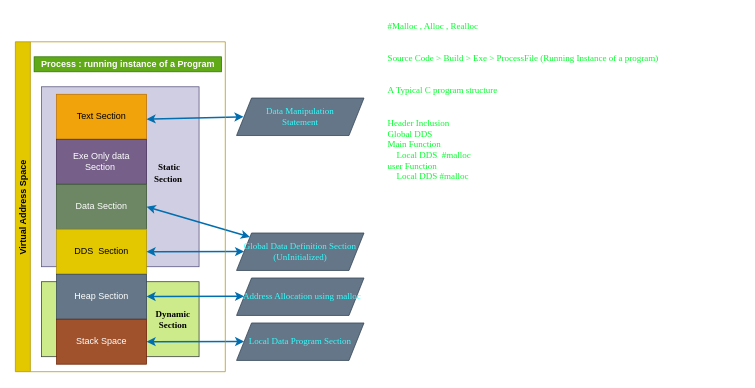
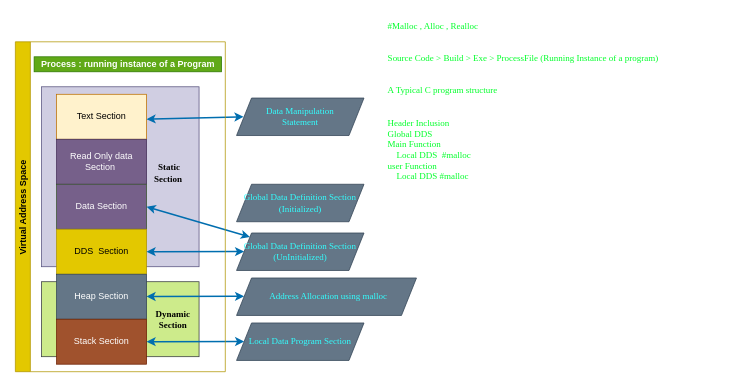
  <mxCell id="0" />
  <mxCell id="1" parent="0" />
  <mxCell id="2" value="" style="rounded=0;whiteSpace=wrap;html=1;fontFamily=Verdana;fillColor=#cdeb8b;strokeColor=#36393d;" parent="1" vertex="1"><mxGeometry x="55" y="375" width="210" height="100" as="geometry" /></mxCell>
  <mxCell id="3" value="" style="rounded=0;whiteSpace=wrap;html=1;fontFamily=Verdana;fillColor=#d0cee2;strokeColor=#56517e;" parent="1" vertex="1"><mxGeometry x="55" y="115" width="210" height="240" as="geometry" /></mxCell>
- <mxCell id="4" value="Text Section" style="rounded=0;whiteSpace=wrap;html=1;fillColor=#f0a30a;fontColor=#000000;strokeColor=#BD7000;" parent="1" vertex="1"><mxGeometry x="75" y="125" width="120" height="60" as="geometry" /></mxCell>
- <mxCell id="5" value="Exe Only data Section&amp;nbsp;" style="rounded=0;whiteSpace=wrap;html=1;fillColor=#76608a;fontColor=#ffffff;strokeColor=#432D57;" parent="1" vertex="1"><mxGeometry x="75" y="185" width="120" height="60" as="geometry" /></mxCell>
- <mxCell id="6" value="Data Section&lt;br&gt;" style="rounded=0;whiteSpace=wrap;html=1;fillColor=#6d8764;fontColor=#ffffff;strokeColor=#3A5431;" parent="1" vertex="1"><mxGeometry x="75" y="245" width="120" height="60" as="geometry" /></mxCell>
+ <mxCell id="4" value="Text Section" style="rounded=0;whiteSpace=wrap;html=1;fillColor=#fff2cc;fontColor=#000000;strokeColor=#BD7000;" parent="1" vertex="1"><mxGeometry x="75" y="125" width="120" height="60" as="geometry" /></mxCell>
+ <mxCell id="5" value="Read Only data Section&amp;nbsp;" style="rounded=0;whiteSpace=wrap;html=1;fillColor=#76608a;fontColor=#ffffff;strokeColor=#432D57;" parent="1" vertex="1"><mxGeometry x="75" y="185" width="120" height="60" as="geometry" /></mxCell>
+ <mxCell id="6" value="Data Section&lt;br&gt;" style="rounded=0;whiteSpace=wrap;html=1;fillColor=#76608a;fontColor=#ffffff;strokeColor=#3A5431;" parent="1" vertex="1"><mxGeometry x="75" y="245" width="120" height="60" as="geometry" /></mxCell>
  <mxCell id="7" value="DDS&amp;nbsp;&amp;nbsp;Section" style="rounded=0;whiteSpace=wrap;html=1;fillColor=#e3c800;fontColor=#000000;strokeColor=#B09500;" parent="1" vertex="1"><mxGeometry x="75" y="305" width="120" height="60" as="geometry" /></mxCell>
  <mxCell id="8" value="Heap&amp;nbsp;Section" style="rounded=0;whiteSpace=wrap;html=1;fillColor=#647687;strokeColor=#314354;fontColor=#ffffff;" parent="1" vertex="1"><mxGeometry x="75" y="365" width="120" height="60" as="geometry" /></mxCell>
- <mxCell id="9" value="Stack Space" style="rounded=0;whiteSpace=wrap;html=1;fillColor=#a0522d;fontColor=#ffffff;strokeColor=#6D1F00;" parent="1" vertex="1"><mxGeometry x="75" y="425" width="120" height="60" as="geometry" /></mxCell>
+ <mxCell id="9" value="Stack Section" style="rounded=0;whiteSpace=wrap;html=1;fillColor=#a0522d;fontColor=#ffffff;strokeColor=#6D1F00;" parent="1" vertex="1"><mxGeometry x="75" y="425" width="120" height="60" as="geometry" /></mxCell>
  <mxCell id="10" value="#Malloc , Alloc , Realloc&lt;br&gt;&lt;br&gt;&lt;br&gt;Source Code &amp;gt; Build &amp;gt; Exe &amp;gt; ProcessFile (Running Instance of a program)&lt;br&gt;&lt;br&gt;&lt;br&gt;A Typical C program structure&amp;nbsp;&lt;br&gt;&lt;br&gt;&lt;br&gt;Header Inclusion&lt;br&gt;Global DDS&amp;nbsp;&lt;br&gt;Main Function&amp;nbsp;&lt;br&gt;&amp;nbsp; &amp;nbsp; Local DDS&amp;nbsp; #malloc&lt;br&gt;user Function&lt;br&gt;&amp;nbsp; &amp;nbsp; Local DDS #malloc&amp;nbsp;&amp;nbsp;" style="text;whiteSpace=wrap;html=1;fontFamily=Verdana;fontStyle=0;fontColor=#00FF2A;" parent="1" vertex="1"><mxGeometry x="515" y="20" width="470" height="230" as="geometry" /></mxCell>
  <mxCell id="11" value="&lt;font color=&quot;#000000&quot;&gt;&lt;b&gt;Static &lt;br&gt;Section&amp;nbsp;&lt;/b&gt;&lt;/font&gt;" style="text;html=1;resizable=0;autosize=1;align=center;verticalAlign=middle;points=[];fillColor=none;strokeColor=none;rounded=0;fontFamily=Verdana;fontColor=#00FF2A;" parent="1" vertex="1"><mxGeometry x="190" y="215" width="70" height="30" as="geometry" /></mxCell>
  <mxCell id="12" value="Dynamic&lt;br&gt;Section" style="text;html=1;resizable=0;autosize=1;align=center;verticalAlign=middle;points=[];fillColor=none;strokeColor=none;rounded=0;fontFamily=Verdana;fontColor=#000000;fontStyle=1" parent="1" vertex="1"><mxGeometry x="195" y="410" width="70" height="30" as="geometry" /></mxCell>
+ <mxCell id="13" value="&lt;font color=&quot;#33ffff&quot;&gt;Global Data Definition Section (Initialized)&lt;/font&gt;" style="shape=parallelogram;perimeter=parallelogramPerimeter;whiteSpace=wrap;html=1;fixedSize=1;fontFamily=Verdana;fontColor=#ffffff;fillColor=#647687;strokeColor=#314354;" parent="1" vertex="1"><mxGeometry x="315" y="245" width="170" height="50" as="geometry" /></mxCell>
  <mxCell id="14" value="&lt;font color=&quot;#33ffff&quot;&gt;Global Data Definition Section (UnInitialized)&lt;/font&gt;" style="shape=parallelogram;perimeter=parallelogramPerimeter;whiteSpace=wrap;html=1;fixedSize=1;fontFamily=Verdana;fontColor=#ffffff;fillColor=#647687;strokeColor=#314354;" parent="1" vertex="1"><mxGeometry x="315" y="310" width="170" height="50" as="geometry" /></mxCell>
  <mxCell id="15" value="" style="endArrow=classic;startArrow=classic;html=1;fontFamily=Verdana;fontColor=#FF0000;fillColor=#1ba1e2;strokeColor=#006EAF;strokeWidth=2;exitX=1;exitY=0.5;exitDx=0;exitDy=0;" parent="1" source="6" target="14" edge="1"><mxGeometry width="50" height="50" relative="1" as="geometry"><mxPoint x="215" y="274.5" as="sourcePoint" /><mxPoint x="280" y="274.5" as="targetPoint" /></mxGeometry></mxCell>
  <mxCell id="16" value="" style="endArrow=classic;startArrow=classic;html=1;fontFamily=Verdana;fontColor=#FF0000;fillColor=#1ba1e2;strokeColor=#006EAF;strokeWidth=2;" parent="1" source="7" edge="1"><mxGeometry width="50" height="50" relative="1" as="geometry"><mxPoint x="235" y="334.5" as="sourcePoint" /><mxPoint x="325.091" y="334.773" as="targetPoint" /></mxGeometry></mxCell>
  <mxCell id="17" value="&lt;font color=&quot;#33ffff&quot;&gt;Local Data Program Section&lt;/font&gt;" style="shape=parallelogram;perimeter=parallelogramPerimeter;whiteSpace=wrap;html=1;fixedSize=1;fontFamily=Verdana;fontColor=#ffffff;fillColor=#647687;strokeColor=#314354;" parent="1" vertex="1"><mxGeometry x="315" y="430" width="170" height="50" as="geometry" /></mxCell>
  <mxCell id="18" value="" style="endArrow=classic;startArrow=classic;html=1;fontFamily=Verdana;fontColor=#FF0000;fillColor=#1ba1e2;strokeColor=#006EAF;strokeWidth=2;" parent="1" source="9" edge="1"><mxGeometry width="50" height="50" relative="1" as="geometry"><mxPoint x="235" y="454.5" as="sourcePoint" /><mxPoint x="325.091" y="454.773" as="targetPoint" /></mxGeometry></mxCell>
  <mxCell id="19" value="&lt;font color=&quot;#33ffff&quot;&gt;Data Manipulation&lt;br&gt;Statement&lt;br&gt;&lt;/font&gt;" style="shape=parallelogram;perimeter=parallelogramPerimeter;whiteSpace=wrap;html=1;fixedSize=1;fontFamily=Verdana;fontColor=#ffffff;fillColor=#647687;strokeColor=#314354;" parent="1" vertex="1"><mxGeometry x="315" y="130" width="170" height="50" as="geometry" /></mxCell>
  <mxCell id="20" value="" style="endArrow=classic;startArrow=classic;html=1;fontFamily=Verdana;fontColor=#FF0000;fillColor=#1ba1e2;strokeColor=#006EAF;strokeWidth=2;exitX=1;exitY=0.5;exitDx=0;exitDy=0;" parent="1" edge="1"><mxGeometry width="50" height="50" relative="1" as="geometry"><mxPoint x="195" y="158.15" as="sourcePoint" /><mxPoint x="324.261" y="154.997" as="targetPoint" /></mxGeometry></mxCell>
  <mxCell id="21" value="Virtual Address Space" style="swimlane;horizontal=0;fillColor=#e3c800;fontColor=#000000;strokeColor=#B09500;startSize=20;" vertex="1" parent="1"><mxGeometry x="20" y="55" width="280" height="440" as="geometry" /></mxCell>
  <mxCell id="22" value="&lt;b&gt;Process : running instance of a Program&lt;/b&gt;" style="text;html=1;resizable=0;autosize=1;align=center;verticalAlign=middle;points=[];fillColor=#60a917;strokeColor=#2D7600;rounded=0;fontColor=#ffffff;" parent="21" vertex="1"><mxGeometry x="25" y="20" width="250" height="20" as="geometry" /></mxCell>
  <mxCell id="23" value="" style="endArrow=classic;startArrow=classic;html=1;fontFamily=Verdana;fontColor=#FF0000;fillColor=#1ba1e2;strokeColor=#006EAF;strokeWidth=2;" edge="1" parent="21"><mxGeometry width="50" height="50" relative="1" as="geometry"><mxPoint x="175" y="339.658" as="sourcePoint" /><mxPoint x="305.091" y="339.503" as="targetPoint" /></mxGeometry></mxCell>
- <mxCell id="24" value="&lt;font color=&quot;#33ffff&quot;&gt;&amp;nbsp; Address Allocation using malloc&lt;/font&gt;" style="shape=parallelogram;perimeter=parallelogramPerimeter;whiteSpace=wrap;html=1;fixedSize=1;fontFamily=Verdana;fontColor=#ffffff;fillColor=#647687;strokeColor=#314354;" vertex="1" parent="1"><mxGeometry x="315" y="370" width="170" height="50" as="geometry" /></mxCell>
+ <mxCell id="24" value="&lt;font color=&quot;#33ffff&quot;&gt;&amp;nbsp; Address Allocation using malloc&lt;/font&gt;" style="shape=parallelogram;perimeter=parallelogramPerimeter;whiteSpace=wrap;html=1;fixedSize=1;fontFamily=Verdana;fontColor=#ffffff;fillColor=#647687;strokeColor=#314354;" vertex="1" parent="1"><mxGeometry x="315" y="370" width="240" height="50" as="geometry" /></mxCell>
